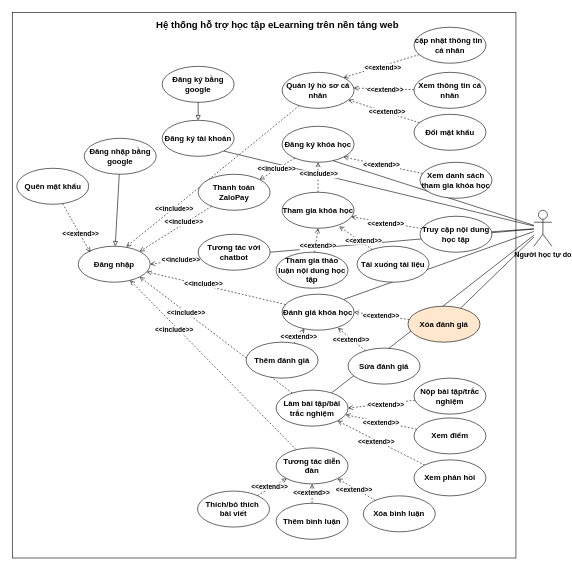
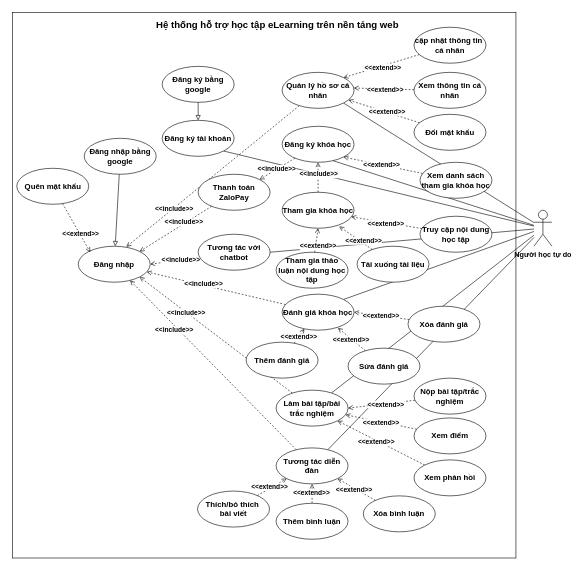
  <mxCell id="0" />
  <mxCell id="1" parent="0" />
  <mxCell id="2" value="" style="rounded=0;whiteSpace=wrap;html=1;fontStyle=1;fontSize=13;" parent="1" vertex="1"><mxGeometry x="20" y="20" width="840" height="910" as="geometry" /></mxCell>
  <mxCell id="3" value="Hệ thống hỗ trợ học tập eLearning trên nền tảng web" style="text;html=1;align=center;verticalAlign=middle;whiteSpace=wrap;rounded=0;fontStyle=1;fontSize=16;" parent="1" vertex="1"><mxGeometry x="235" y="30" width="455" height="20" as="geometry" /></mxCell>
- <mxCell id="4" style="rounded=0;orthogonalLoop=1;jettySize=auto;html=1;endArrow=none;startFill=0;fontStyle=1;" parent="1" source="10" target="66" edge="1"><mxGeometry relative="1" as="geometry" /></mxCell>
+ <mxCell id="4" style="rounded=0;orthogonalLoop=1;jettySize=auto;html=1;entryX=1;entryY=1;entryDx=0;entryDy=0;endArrow=none;startFill=0;fontStyle=1" parent="1" source="10" target="35" edge="1"><mxGeometry relative="1" as="geometry" /></mxCell>
  <mxCell id="5" style="rounded=0;orthogonalLoop=1;jettySize=auto;html=1;entryX=0;entryY=0.5;entryDx=0;entryDy=0;endArrow=none;startFill=0;fontStyle=1" parent="1" source="10" target="36" edge="1"><mxGeometry relative="1" as="geometry" /></mxCell>
  <mxCell id="6" style="rounded=0;orthogonalLoop=1;jettySize=auto;html=1;endArrow=none;startFill=0;fontStyle=1" parent="1" source="10" target="19" edge="1"><mxGeometry relative="1" as="geometry" /></mxCell>
- <mxCell id="7" style="rounded=0;orthogonalLoop=1;jettySize=auto;html=1;endArrow=none;startFill=0;fontStyle=1;" parent="1" source="10" target="57" edge="1"><mxGeometry relative="1" as="geometry" /></mxCell>
+ <mxCell id="7" style="rounded=0;orthogonalLoop=1;jettySize=auto;html=1;endArrow=none;startFill=0;fontStyle=1" parent="1" source="10" target="26" edge="1"><mxGeometry relative="1" as="geometry" /></mxCell>
  <mxCell id="8" style="rounded=0;orthogonalLoop=1;jettySize=auto;html=1;entryX=1;entryY=0.5;entryDx=0;entryDy=0;endArrow=none;startFill=0;fontStyle=1" parent="1" source="10" target="14" edge="1"><mxGeometry relative="1" as="geometry" /></mxCell>
  <mxCell id="9" style="rounded=0;orthogonalLoop=1;jettySize=auto;html=1;entryX=1;entryY=1;entryDx=0;entryDy=0;endArrow=none;startFill=0;fontStyle=1" parent="1" source="10" target="15" edge="1"><mxGeometry relative="1" as="geometry" /></mxCell>
  <mxCell id="10" value="Người học tự do" style="shape=umlActor;verticalLabelPosition=bottom;verticalAlign=top;html=1;outlineConnect=0;fontStyle=1" parent="1" vertex="1"><mxGeometry x="890" y="350" width="30" height="60" as="geometry" /></mxCell>
  <mxCell id="11" value="Đăng nhập" style="ellipse;whiteSpace=wrap;html=1;fontStyle=1;fontSize=13;" parent="1" vertex="1"><mxGeometry x="130" y="410" width="120" height="60" as="geometry" /></mxCell>
  <mxCell id="12" style="rounded=0;orthogonalLoop=1;jettySize=auto;html=1;endArrow=open;endFill=0;dashed=1;entryX=1;entryY=0.5;entryDx=0;entryDy=0;fontStyle=1" parent="1" source="14" target="11" edge="1"><mxGeometry relative="1" as="geometry" /></mxCell>
  <mxCell id="13" value="&amp;lt;&amp;lt;include&amp;gt;&amp;gt;" style="edgeLabel;html=1;align=center;verticalAlign=middle;resizable=0;points=[];fontStyle=1" parent="12" vertex="1" connectable="0"><mxGeometry x="0.474" y="-3" relative="1" as="geometry"><mxPoint x="29" y="-2" as="offset" /></mxGeometry></mxCell>
  <mxCell id="14" value="&lt;p style=&quot;white-space-collapse: preserve;&quot; dir=&quot;auto&quot;&gt;Tương tác với chatbot&lt;/p&gt;" style="ellipse;whiteSpace=wrap;html=1;fontStyle=1;fontSize=13;" parent="1" vertex="1"><mxGeometry x="330" y="390" width="120" height="60" as="geometry" /></mxCell>
  <mxCell id="15" value="Đăng ký tài khoản" style="ellipse;whiteSpace=wrap;html=1;fontStyle=1;fontSize=13;" parent="1" vertex="1"><mxGeometry x="270" y="200" width="120" height="60" as="geometry" /></mxCell>
  <mxCell id="16" style="rounded=0;orthogonalLoop=1;jettySize=auto;html=1;endArrow=block;endFill=0;fontStyle=1" parent="1" source="17" target="11" edge="1"><mxGeometry relative="1" as="geometry" /></mxCell>
  <mxCell id="17" value="Đăng nhặp bằng google" style="ellipse;whiteSpace=wrap;html=1;fontStyle=1;fontSize=13;" parent="1" vertex="1"><mxGeometry x="140" y="230" width="120" height="60" as="geometry" /></mxCell>
  <mxCell id="18" value="Đăng ký bằng google" style="ellipse;whiteSpace=wrap;html=1;fontStyle=1;fontSize=13;" parent="1" vertex="1"><mxGeometry x="270" y="110" width="120" height="60" as="geometry" /></mxCell>
  <mxCell id="19" value="&lt;span style=&quot;text-align: left; white-space-collapse: preserve;&quot;&gt;Làm bài tập/bài trắc nghiệm&lt;/span&gt;" style="ellipse;whiteSpace=wrap;html=1;fontStyle=1;fontSize=13;" parent="1" vertex="1"><mxGeometry x="460" y="650" width="120" height="60" as="geometry" /></mxCell>
  <mxCell id="20" style="rounded=0;orthogonalLoop=1;jettySize=auto;html=1;dashed=1;endArrow=open;endFill=0;entryX=1;entryY=0;entryDx=0;entryDy=0;fontStyle=1" parent="1" source="36" target="51" edge="1"><mxGeometry relative="1" as="geometry" /></mxCell>
  <mxCell id="21" value="&amp;lt;&amp;lt;include&amp;gt;&amp;gt;" style="edgeLabel;html=1;align=center;verticalAlign=middle;resizable=0;points=[];fontStyle=1" parent="20" vertex="1" connectable="0"><mxGeometry x="0.335" y="-2" relative="1" as="geometry"><mxPoint x="9" y="-5" as="offset" /></mxGeometry></mxCell>
  <mxCell id="22" style="rounded=0;orthogonalLoop=1;jettySize=auto;html=1;dashed=1;endArrow=open;endFill=0;fontStyle=1" parent="1" source="42" target="11" edge="1"><mxGeometry relative="1" as="geometry" /></mxCell>
  <mxCell id="23" value="&amp;lt;&amp;lt;include&amp;gt;&amp;gt;" style="edgeLabel;html=1;align=center;verticalAlign=middle;resizable=0;points=[];fontStyle=1" parent="22" vertex="1" connectable="0"><mxGeometry x="0.184" y="-2" relative="1" as="geometry"><mxPoint as="offset" /></mxGeometry></mxCell>
  <mxCell id="24" style="rounded=0;orthogonalLoop=1;jettySize=auto;html=1;dashed=1;endArrow=open;endFill=0;fontStyle=1" parent="1" source="26" target="11" edge="1"><mxGeometry relative="1" as="geometry" /></mxCell>
  <mxCell id="25" value="&amp;lt;&amp;lt;include&amp;gt;&amp;gt;" style="edgeLabel;html=1;align=center;verticalAlign=middle;resizable=0;points=[];fontStyle=1" parent="24" vertex="1" connectable="0"><mxGeometry x="0.221" y="1" relative="1" as="geometry"><mxPoint x="-34" y="-28" as="offset" /></mxGeometry></mxCell>
  <mxCell id="26" value="&lt;div style=&quot;&quot;&gt;&lt;span style=&quot;background-color: transparent; color: light-dark(rgb(0, 0, 0), rgb(255, 255, 255)); white-space-collapse: preserve;&quot;&gt;Tương tác diễn đàn&lt;/span&gt;&lt;/div&gt;" style="ellipse;whiteSpace=wrap;html=1;fontStyle=1;fontSize=13;align=center;" parent="1" vertex="1"><mxGeometry x="460" y="746.36" width="120" height="60" as="geometry" /></mxCell>
  <mxCell id="27" style="rounded=0;orthogonalLoop=1;jettySize=auto;html=1;exitX=0.5;exitY=1;exitDx=0;exitDy=0;fontStyle=1" parent="1" source="17" target="17" edge="1"><mxGeometry relative="1" as="geometry" /></mxCell>
  <mxCell id="28" style="rounded=0;orthogonalLoop=1;jettySize=auto;html=1;entryX=1;entryY=1;entryDx=0;entryDy=0;dashed=1;endArrow=open;endFill=0;fontStyle=1" parent="1" source="19" target="11" edge="1"><mxGeometry relative="1" as="geometry" /></mxCell>
  <mxCell id="29" value="&amp;lt;&amp;lt;include&amp;gt;&amp;gt;" style="edgeLabel;html=1;align=center;verticalAlign=middle;resizable=0;points=[];fontStyle=1" parent="28" vertex="1" connectable="0"><mxGeometry x="-0.042" y="-1" relative="1" as="geometry"><mxPoint x="-56" y="-41" as="offset" /></mxGeometry></mxCell>
  <mxCell id="30" style="rounded=0;orthogonalLoop=1;jettySize=auto;html=1;entryX=0.5;entryY=1;entryDx=0;entryDy=0;dashed=1;endArrow=open;endFill=0;fontStyle=1" parent="1" source="32" target="36" edge="1"><mxGeometry relative="1" as="geometry" /></mxCell>
  <mxCell id="31" value="&amp;lt;&amp;lt;include&amp;gt;&amp;gt;" style="edgeLabel;html=1;align=center;verticalAlign=middle;resizable=0;points=[];fontStyle=1" parent="30" vertex="1" connectable="0"><mxGeometry x="0.234" relative="1" as="geometry"><mxPoint as="offset" /></mxGeometry></mxCell>
  <mxCell id="32" value="Tham gia khóa học" style="ellipse;whiteSpace=wrap;html=1;fontStyle=1;fontSize=13;" parent="1" vertex="1"><mxGeometry x="470" y="320" width="120" height="60" as="geometry" /></mxCell>
  <mxCell id="33" style="rounded=0;orthogonalLoop=1;jettySize=auto;html=1;entryX=0.669;entryY=0.016;entryDx=0;entryDy=0;entryPerimeter=0;dashed=1;endArrow=open;endFill=0;fontStyle=1" parent="1" source="35" target="11" edge="1"><mxGeometry relative="1" as="geometry" /></mxCell>
  <mxCell id="34" value="&amp;lt;&amp;lt;include&amp;gt;&amp;gt;" style="edgeLabel;html=1;align=center;verticalAlign=middle;resizable=0;points=[];fontStyle=1" parent="33" vertex="1" connectable="0"><mxGeometry x="0.286" y="-2" relative="1" as="geometry"><mxPoint x="-23" y="22" as="offset" /></mxGeometry></mxCell>
  <mxCell id="35" value="&lt;span style=&quot;text-align: left; white-space-collapse: preserve;&quot;&gt;Quản lý hồ sơ cá nhân&lt;/span&gt;" style="ellipse;whiteSpace=wrap;html=1;fontStyle=1;fontSize=13;" parent="1" vertex="1"><mxGeometry x="470" y="120" width="120" height="60" as="geometry" /></mxCell>
  <mxCell id="36" value="&lt;div style=&quot;text-align: left;&quot;&gt;&lt;span style=&quot;white-space-collapse: preserve;&quot;&gt;Đăng ký khóa học&lt;/span&gt;&lt;/div&gt;" style="ellipse;whiteSpace=wrap;html=1;fontStyle=1;fontSize=13;" parent="1" vertex="1"><mxGeometry x="470" y="210" width="120" height="60" as="geometry" /></mxCell>
  <mxCell id="37" style="rounded=0;orthogonalLoop=1;jettySize=auto;html=1;endArrow=open;endFill=0;dashed=1;fontStyle=1" parent="1" source="39" edge="1"><mxGeometry relative="1" as="geometry"><mxPoint x="150" y="420" as="targetPoint" /></mxGeometry></mxCell>
  <mxCell id="38" value="&amp;lt;&amp;lt;extend&amp;gt;&amp;gt;" style="edgeLabel;html=1;align=center;verticalAlign=middle;resizable=0;points=[];fontStyle=1" parent="37" vertex="1" connectable="0"><mxGeometry x="-0.04" relative="1" as="geometry"><mxPoint x="7" y="12" as="offset" /></mxGeometry></mxCell>
  <mxCell id="39" value="&lt;p style=&quot;white-space-collapse: preserve;&quot; dir=&quot;auto&quot;&gt;Quên mật khẩu&lt;/p&gt;" style="ellipse;whiteSpace=wrap;html=1;fontStyle=1;fontSize=13;" parent="1" vertex="1"><mxGeometry x="27.5" y="280" width="120" height="60" as="geometry" /></mxCell>
  <mxCell id="40" style="rounded=0;orthogonalLoop=1;jettySize=auto;html=1;endArrow=block;endFill=0;fontStyle=1" parent="1" source="18" target="15" edge="1"><mxGeometry relative="1" as="geometry" /></mxCell>
  <mxCell id="41" value="" style="rounded=0;orthogonalLoop=1;jettySize=auto;html=1;entryX=1;entryY=0;entryDx=0;entryDy=0;endArrow=none;startFill=0;fontStyle=1" parent="1" source="10" target="42" edge="1"><mxGeometry relative="1" as="geometry"><mxPoint x="890" y="384" as="sourcePoint" /><mxPoint x="150" y="570" as="targetPoint" /></mxGeometry></mxCell>
  <mxCell id="42" value="&lt;span style=&quot;white-space-collapse: preserve;&quot;&gt;Đánh giá khóa học&lt;/span&gt;" style="ellipse;whiteSpace=wrap;html=1;fontStyle=1;fontSize=13;" parent="1" vertex="1"><mxGeometry x="470" y="490" width="120" height="60" as="geometry" /></mxCell>
  <mxCell id="43" style="rounded=0;orthogonalLoop=1;jettySize=auto;html=1;entryX=0.996;entryY=0.436;entryDx=0;entryDy=0;dashed=1;endArrow=open;endFill=0;entryPerimeter=0;fontStyle=1" parent="1" source="45" target="35" edge="1"><mxGeometry relative="1" as="geometry" /></mxCell>
  <mxCell id="44" value="&amp;lt;&amp;lt;extend&amp;gt;&amp;gt;" style="edgeLabel;html=1;align=center;verticalAlign=middle;resizable=0;points=[];fontStyle=1" parent="43" vertex="1" connectable="0"><mxGeometry x="-0.018" y="2" relative="1" as="geometry"><mxPoint as="offset" /></mxGeometry></mxCell>
  <mxCell id="45" value="&lt;div&gt;&lt;span style=&quot;background-color: transparent; color: light-dark(rgb(0, 0, 0), rgb(255, 255, 255)); white-space-collapse: preserve;&quot;&gt;Xem thông tin cá nhân&lt;/span&gt;&lt;/div&gt;" style="ellipse;whiteSpace=wrap;html=1;align=center;fontStyle=1;fontSize=13;" parent="1" vertex="1"><mxGeometry x="690" y="120" width="120" height="60" as="geometry" /></mxCell>
  <mxCell id="46" style="rounded=0;orthogonalLoop=1;jettySize=auto;html=1;dashed=1;endArrow=open;endFill=0;fontStyle=1" parent="1" source="48" target="35" edge="1"><mxGeometry relative="1" as="geometry" /></mxCell>
  <mxCell id="47" value="&amp;lt;&amp;lt;extend&amp;gt;&amp;gt;" style="edgeLabel;html=1;align=center;verticalAlign=middle;resizable=0;points=[];fontStyle=1" parent="46" vertex="1" connectable="0"><mxGeometry x="-0.062" y="-1" relative="1" as="geometry"><mxPoint as="offset" /></mxGeometry></mxCell>
  <mxCell id="48" value="&lt;div&gt;&lt;span style=&quot;white-space-collapse: preserve;&quot;&gt;Đổi mật khẩu&lt;/span&gt;&lt;/div&gt;" style="ellipse;whiteSpace=wrap;html=1;align=center;fontStyle=1;fontSize=13;" parent="1" vertex="1"><mxGeometry x="690" width="120" height="60" as="geometry" y="190" /></mxCell>
  <mxCell id="49" style="rounded=0;orthogonalLoop=1;jettySize=auto;html=1;entryX=1;entryY=0;entryDx=0;entryDy=0;dashed=1;endArrow=open;endFill=0;fontStyle=1" parent="1" source="51" target="11" edge="1"><mxGeometry relative="1" as="geometry" /></mxCell>
  <mxCell id="50" value="&amp;lt;&amp;lt;include&amp;gt;&amp;gt;" style="edgeLabel;html=1;align=center;verticalAlign=middle;resizable=0;points=[];fontStyle=1" parent="49" vertex="1" connectable="0"><mxGeometry x="-0.242" y="-3" relative="1" as="geometry"><mxPoint as="offset" /></mxGeometry></mxCell>
  <mxCell id="51" value="&lt;div style=&quot;&quot;&gt;&lt;span style=&quot;white-space-collapse: preserve;&quot;&gt;Thanh toán ZaloPay&lt;/span&gt;&lt;/div&gt;" style="ellipse;whiteSpace=wrap;html=1;fontStyle=1;fontSize=13;align=center;" parent="1" vertex="1"><mxGeometry x="330" y="290" width="120" height="60" as="geometry" /></mxCell>
  <mxCell id="52" style="rounded=0;orthogonalLoop=1;jettySize=auto;html=1;entryX=1;entryY=1;entryDx=0;entryDy=0;dashed=1;endArrow=open;endFill=0;fontStyle=1" parent="1" source="54" target="36" edge="1"><mxGeometry relative="1" as="geometry" /></mxCell>
  <mxCell id="53" value="&amp;lt;&amp;lt;extend&amp;gt;&amp;gt;" style="edgeLabel;html=1;align=center;verticalAlign=middle;resizable=0;points=[];fontStyle=1" parent="52" vertex="1" connectable="0"><mxGeometry x="0.039" relative="1" as="geometry"><mxPoint as="offset" /></mxGeometry></mxCell>
  <mxCell id="54" value="&lt;div&gt;&lt;span style=&quot;white-space-collapse: preserve;&quot;&gt;Xem danh sách tham gia khóa học&lt;/span&gt;&lt;/div&gt;" style="ellipse;whiteSpace=wrap;html=1;align=center;fontStyle=1;fontSize=13;" parent="1" vertex="1"><mxGeometry x="700" y="270" width="120" height="60" as="geometry" /></mxCell>
  <mxCell id="55" style="rounded=0;orthogonalLoop=1;jettySize=auto;html=1;entryX=0.961;entryY=0.681;entryDx=0;entryDy=0;dashed=1;endArrow=open;endFill=0;entryPerimeter=0;fontStyle=1" parent="1" source="57" target="32" edge="1"><mxGeometry relative="1" as="geometry" /></mxCell>
  <mxCell id="56" value="&amp;lt;&amp;lt;extend&amp;gt;&amp;gt;" style="edgeLabel;html=1;align=center;verticalAlign=middle;resizable=0;points=[];fontStyle=1" parent="55" vertex="1" connectable="0"><mxGeometry x="0.027" y="1" relative="1" as="geometry"><mxPoint as="offset" /></mxGeometry></mxCell>
  <mxCell id="57" value="Truy cập nội dung học tập" style="ellipse;whiteSpace=wrap;html=1;fontStyle=1;fontSize=13;" parent="1" vertex="1"><mxGeometry x="700" y="360" width="120" height="60" as="geometry" /></mxCell>
  <mxCell id="58" value="Tải xuống tài liệu" style="ellipse;whiteSpace=wrap;html=1;fontStyle=1;fontSize=13;" parent="1" vertex="1"><mxGeometry x="595" y="410" width="120" height="60" as="geometry" /></mxCell>
  <mxCell id="59" value="Tham gia thảo luận nội dung học tập" style="ellipse;whiteSpace=wrap;html=1;fontStyle=1;fontSize=13;" parent="1" vertex="1"><mxGeometry x="460" y="420" width="120" height="60" as="geometry" /></mxCell>
  <mxCell id="60" style="rounded=0;orthogonalLoop=1;jettySize=auto;html=1;entryX=0.794;entryY=0.949;entryDx=0;entryDy=0;dashed=1;endArrow=open;endFill=0;entryPerimeter=0;fontStyle=1" parent="1" source="58" target="32" edge="1"><mxGeometry relative="1" as="geometry" /></mxCell>
  <mxCell id="61" value="&amp;lt;&amp;lt;extend&amp;gt;&amp;gt;" style="edgeLabel;html=1;align=center;verticalAlign=middle;resizable=0;points=[];fontStyle=1" parent="60" vertex="1" connectable="0"><mxGeometry x="-0.155" y="1" relative="1" as="geometry"><mxPoint x="9" as="offset" /></mxGeometry></mxCell>
  <mxCell id="62" style="rounded=0;orthogonalLoop=1;jettySize=auto;html=1;entryX=0.5;entryY=1;entryDx=0;entryDy=0;dashed=1;endArrow=open;endFill=0;fontStyle=1" parent="1" source="59" target="32" edge="1"><mxGeometry relative="1" as="geometry" /></mxCell>
  <mxCell id="63" value="&amp;lt;&amp;lt;extend&amp;gt;&amp;gt;" style="edgeLabel;html=1;align=center;verticalAlign=middle;resizable=0;points=[];fontStyle=1" parent="62" vertex="1" connectable="0"><mxGeometry x="0.274" y="-2" relative="1" as="geometry"><mxPoint y="15" as="offset" /></mxGeometry></mxCell>
  <mxCell id="64" style="rounded=0;orthogonalLoop=1;jettySize=auto;html=1;entryX=1;entryY=0.5;entryDx=0;entryDy=0;dashed=1;endArrow=open;endFill=0;fontStyle=1" parent="1" source="66" target="42" edge="1"><mxGeometry relative="1" as="geometry" /></mxCell>
  <mxCell id="65" value="&amp;lt;&amp;lt;extend&amp;gt;&amp;gt;" style="edgeLabel;html=1;align=center;verticalAlign=middle;resizable=0;points=[];fontStyle=1" parent="64" vertex="1" connectable="0"><mxGeometry x="0.044" y="1" relative="1" as="geometry"><mxPoint as="offset" /></mxGeometry></mxCell>
- <mxCell id="66" value="Xóa đánh giá" style="ellipse;whiteSpace=wrap;html=1;fontStyle=1;fontSize=13;fillColor=#ffe6cc;" parent="1" vertex="1"><mxGeometry x="680" y="510" width="120" height="60" as="geometry" /></mxCell>
+ <mxCell id="66" value="Xóa đánh giá" style="ellipse;whiteSpace=wrap;html=1;fontStyle=1;fontSize=13;" parent="1" vertex="1"><mxGeometry x="680" y="510" width="120" height="60" as="geometry" /></mxCell>
  <mxCell id="67" style="rounded=0;orthogonalLoop=1;jettySize=auto;html=1;entryX=1;entryY=0.5;entryDx=0;entryDy=0;dashed=1;endArrow=open;endFill=0;fontStyle=1" parent="1" source="69" target="19" edge="1"><mxGeometry relative="1" as="geometry" /></mxCell>
  <mxCell id="68" value="&amp;lt;&amp;lt;extend&amp;gt;&amp;gt;" style="edgeLabel;html=1;align=center;verticalAlign=middle;resizable=0;points=[];fontStyle=1" parent="67" vertex="1" connectable="0"><mxGeometry x="-0.117" y="1" relative="1" as="geometry"><mxPoint as="offset" /></mxGeometry></mxCell>
  <mxCell id="69" value="&lt;div&gt;&lt;span style=&quot;white-space-collapse: preserve;&quot;&gt;Nộp bài tập/trắc nghiệm&lt;/span&gt;&lt;/div&gt;" style="ellipse;whiteSpace=wrap;html=1;align=center;fontStyle=1;fontSize=13;" parent="1" vertex="1"><mxGeometry x="690" y="630" width="120" height="60" as="geometry" /></mxCell>
  <mxCell id="70" style="rounded=0;orthogonalLoop=1;jettySize=auto;html=1;dashed=1;endArrow=open;endFill=0;fontStyle=1" parent="1" source="72" target="19" edge="1"><mxGeometry relative="1" as="geometry" /></mxCell>
  <mxCell id="71" value="&amp;lt;&amp;lt;extend&amp;gt;&amp;gt;" style="edgeLabel;html=1;align=center;verticalAlign=middle;resizable=0;points=[];fontStyle=1" parent="70" vertex="1" connectable="0"><mxGeometry x="0.007" relative="1" as="geometry"><mxPoint as="offset" /></mxGeometry></mxCell>
  <mxCell id="72" value="&lt;div&gt;&lt;span style=&quot;white-space-collapse: preserve;&quot;&gt;Xem điểm&lt;/span&gt;&lt;/div&gt;" style="ellipse;whiteSpace=wrap;html=1;align=center;fontStyle=1;fontSize=13;" parent="1" vertex="1"><mxGeometry x="690" y="696.36" width="120" height="60" as="geometry" /></mxCell>
  <mxCell id="73" style="rounded=0;orthogonalLoop=1;jettySize=auto;html=1;entryX=1;entryY=1;entryDx=0;entryDy=0;endArrow=open;endFill=0;dashed=1;fontStyle=1" parent="1" source="75" target="19" edge="1"><mxGeometry relative="1" as="geometry" /></mxCell>
  <mxCell id="74" value="&amp;lt;&amp;lt;extend&amp;gt;&amp;gt;" style="edgeLabel;html=1;align=center;verticalAlign=middle;resizable=0;points=[];fontStyle=1" parent="73" vertex="1" connectable="0"><mxGeometry x="0.107" y="2" relative="1" as="geometry"><mxPoint as="offset" /></mxGeometry></mxCell>
  <mxCell id="75" value="&lt;div&gt;&lt;span style=&quot;white-space-collapse: preserve;&quot;&gt;Xem phản hồi&lt;/span&gt;&lt;/div&gt;" style="ellipse;whiteSpace=wrap;html=1;align=center;fontStyle=1;fontSize=13;" parent="1" vertex="1"><mxGeometry x="690" y="766.36" width="120" height="60" as="geometry" /></mxCell>
  <mxCell id="76" style="rounded=0;orthogonalLoop=1;jettySize=auto;html=1;entryX=0;entryY=1;entryDx=0;entryDy=0;endArrow=open;endFill=0;dashed=1;fontStyle=1" parent="1" source="78" target="26" edge="1"><mxGeometry relative="1" as="geometry"><mxPoint x="211" y="740" as="targetPoint" /></mxGeometry></mxCell>
  <mxCell id="77" value="&amp;lt;&amp;lt;extend&amp;gt;&amp;gt;" style="edgeLabel;html=1;align=center;verticalAlign=middle;resizable=0;points=[];fontStyle=1" parent="76" vertex="1" connectable="0"><mxGeometry x="0.107" y="2" relative="1" as="geometry"><mxPoint x="-6" y="2" as="offset" /></mxGeometry></mxCell>
  <mxCell id="78" value="&lt;span style=&quot;white-space-collapse: preserve;&quot;&gt;Thích/bỏ thích &lt;br&gt;bài viết&lt;/span&gt;" style="ellipse;whiteSpace=wrap;html=1;align=center;fontStyle=1;fontSize=13;" parent="1" vertex="1"><mxGeometry x="329" y="818.36" width="120" height="60" as="geometry" /></mxCell>
  <mxCell id="79" style="rounded=0;orthogonalLoop=1;jettySize=auto;html=1;entryX=0.5;entryY=1;entryDx=0;entryDy=0;endArrow=open;endFill=0;dashed=1;fontStyle=1" parent="1" source="81" target="26" edge="1"><mxGeometry relative="1" as="geometry"><mxPoint x="609" y="818.36" as="targetPoint" /></mxGeometry></mxCell>
  <mxCell id="80" value="&amp;lt;&amp;lt;extend&amp;gt;&amp;gt;" style="edgeLabel;html=1;align=center;verticalAlign=middle;resizable=0;points=[];fontStyle=1" parent="79" vertex="1" connectable="0"><mxGeometry x="0.107" y="2" relative="1" as="geometry"><mxPoint as="offset" /></mxGeometry></mxCell>
  <mxCell id="81" value="&lt;span style=&quot;white-space-collapse: preserve;&quot;&gt;Thêm bình luận&lt;/span&gt;" style="ellipse;whiteSpace=wrap;html=1;align=center;fontStyle=1;fontSize=13;" parent="1" vertex="1"><mxGeometry x="460" y="838.72" width="120" height="60" as="geometry" /></mxCell>
  <mxCell id="82" style="rounded=0;orthogonalLoop=1;jettySize=auto;html=1;entryX=1;entryY=1;entryDx=0;entryDy=0;endArrow=open;endFill=0;dashed=1;fontStyle=1" parent="1" source="84" target="26" edge="1"><mxGeometry relative="1" as="geometry"><mxPoint x="754.48" y="818.36" as="targetPoint" /></mxGeometry></mxCell>
  <mxCell id="83" value="&amp;lt;&amp;lt;extend&amp;gt;&amp;gt;" style="edgeLabel;html=1;align=center;verticalAlign=middle;resizable=0;points=[];fontStyle=1" parent="82" vertex="1" connectable="0"><mxGeometry x="0.107" y="2" relative="1" as="geometry"><mxPoint as="offset" /></mxGeometry></mxCell>
  <mxCell id="84" value="&lt;div&gt;&lt;span style=&quot;white-space-collapse: preserve;&quot;&gt;Xóa bình luận&lt;/span&gt;&lt;/div&gt;" style="ellipse;whiteSpace=wrap;html=1;align=center;fontStyle=1;fontSize=13;" parent="1" vertex="1"><mxGeometry x="605.48" y="826.36" width="120" height="60" as="geometry" /></mxCell>
  <mxCell id="85" style="rounded=0;orthogonalLoop=1;jettySize=auto;html=1;entryX=0.776;entryY=0.937;entryDx=0;entryDy=0;dashed=1;endArrow=open;endFill=0;entryPerimeter=0;fontStyle=1" parent="1" source="87" target="42" edge="1"><mxGeometry relative="1" as="geometry"><mxPoint x="490" y="580" as="targetPoint" /></mxGeometry></mxCell>
  <mxCell id="86" value="&amp;lt;&amp;lt;extend&amp;gt;&amp;gt;" style="edgeLabel;html=1;align=center;verticalAlign=middle;resizable=0;points=[];fontStyle=1" parent="85" vertex="1" connectable="0"><mxGeometry x="0.044" y="1" relative="1" as="geometry"><mxPoint as="offset" /></mxGeometry></mxCell>
  <mxCell id="87" value="Sửa đánh giá" style="ellipse;whiteSpace=wrap;html=1;fontStyle=1;fontSize=13;" parent="1" vertex="1"><mxGeometry x="580" y="580" width="120" height="60" as="geometry" /></mxCell>
  <mxCell id="88" style="rounded=0;orthogonalLoop=1;jettySize=auto;html=1;entryX=0.31;entryY=0.962;entryDx=0;entryDy=0;dashed=1;endArrow=open;endFill=0;entryPerimeter=0;fontStyle=1" parent="1" source="90" target="42" edge="1"><mxGeometry relative="1" as="geometry"><mxPoint x="320" y="580" as="targetPoint" /></mxGeometry></mxCell>
  <mxCell id="89" value="&amp;lt;&amp;lt;extend&amp;gt;&amp;gt;" style="edgeLabel;html=1;align=center;verticalAlign=middle;resizable=0;points=[];fontStyle=1" parent="88" vertex="1" connectable="0"><mxGeometry x="0.044" y="1" relative="1" as="geometry"><mxPoint y="3" as="offset" /></mxGeometry></mxCell>
  <mxCell id="90" value="Thêm đánh giá" style="ellipse;whiteSpace=wrap;html=1;fontStyle=1;fontSize=13;" parent="1" vertex="1"><mxGeometry x="410" y="570" width="120" height="60" as="geometry" /></mxCell>
  <mxCell id="91" style="rounded=0;orthogonalLoop=1;jettySize=auto;html=1;entryX=1;entryY=0;entryDx=0;entryDy=0;dashed=1;endArrow=open;endFill=0;fontStyle=1" parent="1" source="93" target="35" edge="1"><mxGeometry relative="1" as="geometry"><mxPoint x="590" y="70.75" as="targetPoint" /></mxGeometry></mxCell>
  <mxCell id="92" value="&amp;lt;&amp;lt;extend&amp;gt;&amp;gt;" style="edgeLabel;html=1;align=center;verticalAlign=middle;resizable=0;points=[];fontStyle=1" parent="91" vertex="1" connectable="0"><mxGeometry x="-0.018" y="2" relative="1" as="geometry"><mxPoint as="offset" /></mxGeometry></mxCell>
  <mxCell id="93" value="&lt;div&gt;&lt;span style=&quot;background-color: transparent; color: light-dark(rgb(0, 0, 0), rgb(255, 255, 255)); white-space-collapse: preserve;&quot;&gt;cập nhật thông tin &lt;br&gt;cá nhân&lt;/span&gt;&lt;/div&gt;" style="ellipse;whiteSpace=wrap;html=1;align=center;fontStyle=1;fontSize=13;" parent="1" vertex="1"><mxGeometry x="690" y="44.75" width="120" height="60" as="geometry" /></mxCell>
